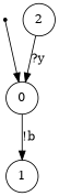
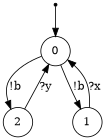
  digraph {
    node [shape=circle]
    ENTRY [shape=point]
    0
    2
    1
    ENTRY -> 0
+   0 -> 2 [label="!b"]
    0 -> 1 [label="!b"]
    2 -> 0 [label="?y"]
+   1 -> 0 [label="?x"]
  }
